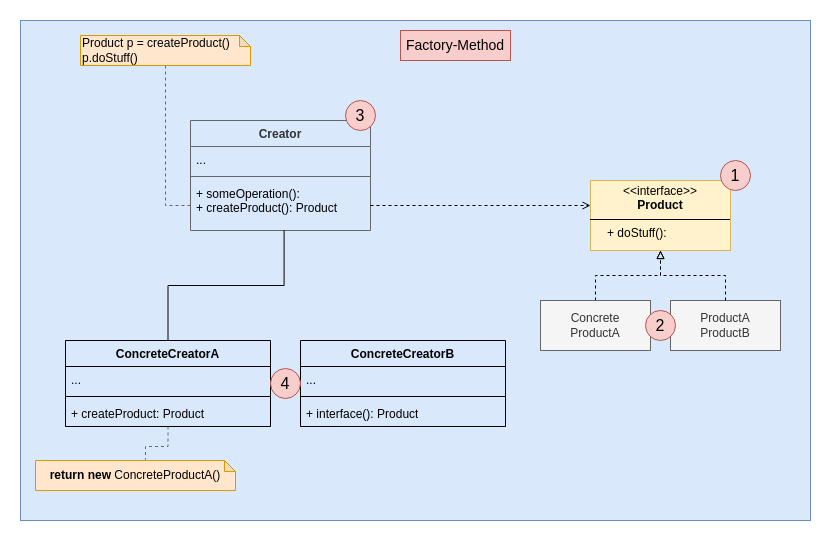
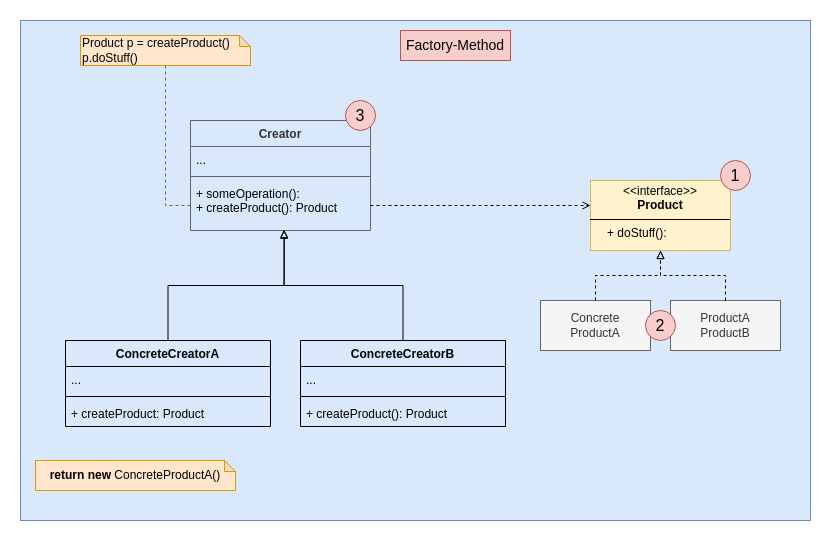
  <mxCell id="0" />
  <mxCell id="1" parent="0" />
  <mxCell id="2" value="" style="rounded=0;whiteSpace=wrap;html=1;fillColor=#dae8fc;strokeColor=#6c8ebf;" parent="1" vertex="1"><mxGeometry x="20" y="20" width="790" height="500" as="geometry" /></mxCell>
  <mxCell id="3" value="Creator" style="swimlane;fontStyle=1;align=center;verticalAlign=top;childLayout=stackLayout;horizontal=1;startSize=26;horizontalStack=0;resizeParent=1;resizeParentMax=0;resizeLast=0;collapsible=1;marginBottom=0;whiteSpace=wrap;html=1;shadow=0;textShadow=0;fillColor=none;fontColor=#333333;strokeColor=#666666;" parent="1" vertex="1"><mxGeometry x="190" y="120" width="180" height="110" as="geometry" /></mxCell>
  <mxCell id="4" value="..." style="text;strokeColor=none;fillColor=none;align=left;verticalAlign=top;spacingLeft=4;spacingRight=4;overflow=hidden;rotatable=0;points=[[0,0.5],[1,0.5]];portConstraint=eastwest;whiteSpace=wrap;html=1;shadow=0;textShadow=0;" parent="3" vertex="1"><mxGeometry y="26" width="180" height="26" as="geometry" /></mxCell>
  <mxCell id="5" value="" style="line;strokeWidth=1;fillColor=none;align=left;verticalAlign=middle;spacingTop=-1;spacingLeft=3;spacingRight=3;rotatable=0;labelPosition=right;points=[];portConstraint=eastwest;strokeColor=inherit;shadow=0;textShadow=0;" parent="3" vertex="1"><mxGeometry y="52" width="180" height="8" as="geometry" /></mxCell>
  <mxCell id="6" style="edgeStyle=orthogonalEdgeStyle;rounded=0;orthogonalLoop=1;jettySize=auto;html=1;dashed=1;endArrow=open;endFill=0;" parent="3" source="7" edge="1"><mxGeometry relative="1" as="geometry"><mxPoint x="400" y="85.0" as="targetPoint" /></mxGeometry></mxCell>
  <mxCell id="7" value="+ someOperation():&lt;div&gt;+ createProduct(): Product&lt;br&gt;&lt;/div&gt;" style="text;strokeColor=none;fillColor=none;align=left;verticalAlign=top;spacingLeft=4;spacingRight=4;overflow=hidden;rotatable=0;points=[[0,0.5],[1,0.5]];portConstraint=eastwest;whiteSpace=wrap;html=1;shadow=0;textShadow=0;" parent="3" vertex="1"><mxGeometry y="60" width="180" height="50" as="geometry" /></mxCell>
  <mxCell id="8" value="ConcreteCreatorA" style="swimlane;fontStyle=1;align=center;verticalAlign=top;childLayout=stackLayout;horizontal=1;startSize=26;horizontalStack=0;resizeParent=1;resizeParentMax=0;resizeLast=0;collapsible=1;marginBottom=0;whiteSpace=wrap;html=1;shadow=0;textShadow=0;fillColor=none;" parent="1" vertex="1"><mxGeometry x="65" y="340" width="205" height="86" as="geometry" /></mxCell>
  <mxCell id="9" value="..." style="text;strokeColor=none;fillColor=none;align=left;verticalAlign=top;spacingLeft=4;spacingRight=4;overflow=hidden;rotatable=0;points=[[0,0.5],[1,0.5]];portConstraint=eastwest;whiteSpace=wrap;html=1;shadow=0;textShadow=0;" parent="8" vertex="1"><mxGeometry y="26" width="205" height="26" as="geometry" /></mxCell>
  <mxCell id="10" value="" style="line;strokeWidth=1;fillColor=none;align=left;verticalAlign=middle;spacingTop=-1;spacingLeft=3;spacingRight=3;rotatable=0;labelPosition=right;points=[];portConstraint=eastwest;strokeColor=inherit;shadow=0;textShadow=0;" parent="8" vertex="1"><mxGeometry y="52" width="205" height="8" as="geometry" /></mxCell>
  <mxCell id="11" value="+ createProduct: Product" style="text;strokeColor=none;fillColor=none;align=left;verticalAlign=top;spacingLeft=4;spacingRight=4;overflow=hidden;rotatable=0;points=[[0,0.5],[1,0.5]];portConstraint=eastwest;whiteSpace=wrap;html=1;shadow=0;textShadow=0;" parent="8" vertex="1"><mxGeometry y="60" width="205" height="26" as="geometry" /></mxCell>
  <mxCell id="12" value="ConcreteCreatorB" style="swimlane;fontStyle=1;align=center;verticalAlign=top;childLayout=stackLayout;horizontal=1;startSize=26;horizontalStack=0;resizeParent=1;resizeParentMax=0;resizeLast=0;collapsible=1;marginBottom=0;whiteSpace=wrap;html=1;shadow=0;textShadow=0;fillColor=none;" parent="1" vertex="1"><mxGeometry x="300" y="340" width="205" height="86" as="geometry" /></mxCell>
  <mxCell id="13" value="..." style="text;strokeColor=none;fillColor=none;align=left;verticalAlign=top;spacingLeft=4;spacingRight=4;overflow=hidden;rotatable=0;points=[[0,0.5],[1,0.5]];portConstraint=eastwest;whiteSpace=wrap;html=1;shadow=0;textShadow=0;" parent="12" vertex="1"><mxGeometry y="26" width="205" height="26" as="geometry" /></mxCell>
  <mxCell id="14" value="" style="line;strokeWidth=1;fillColor=none;align=left;verticalAlign=middle;spacingTop=-1;spacingLeft=3;spacingRight=3;rotatable=0;labelPosition=right;points=[];portConstraint=eastwest;strokeColor=inherit;shadow=0;textShadow=0;" parent="12" vertex="1"><mxGeometry y="52" width="205" height="8" as="geometry" /></mxCell>
- <mxCell id="15" value="+ interface(): Product" style="text;strokeColor=none;fillColor=none;align=left;verticalAlign=top;spacingLeft=4;spacingRight=4;overflow=hidden;rotatable=0;points=[[0,0.5],[1,0.5]];portConstraint=eastwest;whiteSpace=wrap;html=1;shadow=0;textShadow=0;" parent="12" vertex="1"><mxGeometry y="60" width="205" height="26" as="geometry" /></mxCell>
+ <mxCell id="15" value="+ createProduct(): Product" style="text;strokeColor=none;fillColor=none;align=left;verticalAlign=top;spacingLeft=4;spacingRight=4;overflow=hidden;rotatable=0;points=[[0,0.5],[1,0.5]];portConstraint=eastwest;whiteSpace=wrap;html=1;shadow=0;textShadow=0;" parent="12" vertex="1"><mxGeometry y="60" width="205" height="26" as="geometry" /></mxCell>
  <mxCell id="16" value="&lt;p style=&quot;margin:0px;margin-top:4px;text-align:center;&quot;&gt;&amp;lt;&amp;lt;interface&amp;gt;&amp;gt;&lt;br&gt;&lt;b&gt;Product&lt;/b&gt;&lt;/p&gt;&lt;hr size=&quot;1&quot; style=&quot;border-style:solid;&quot;&gt;&lt;div style=&quot;height:2px;&quot;&gt;&lt;/div&gt;" style="verticalAlign=top;align=left;overflow=fill;html=1;whiteSpace=wrap;fillColor=#fff2cc;strokeColor=#d6b656;" parent="1" vertex="1"><mxGeometry x="590" y="180" width="140" height="70" as="geometry" /></mxCell>
  <mxCell id="17" style="edgeStyle=orthogonalEdgeStyle;rounded=0;orthogonalLoop=1;jettySize=auto;html=1;entryX=0.5;entryY=1;entryDx=0;entryDy=0;endArrow=block;endFill=0;dashed=1;" parent="1" source="18" target="16" edge="1"><mxGeometry relative="1" as="geometry"><Array as="points"><mxPoint x="595" y="275" /><mxPoint x="660" y="275" /></Array></mxGeometry></mxCell>
  <mxCell id="18" value="Concrete&lt;br&gt;ProductA" style="html=1;whiteSpace=wrap;fillColor=#f5f5f5;fontColor=#333333;strokeColor=#666666;" parent="1" vertex="1"><mxGeometry x="540" y="300" width="110" height="50" as="geometry" /></mxCell>
  <mxCell id="19" value="ProductA&lt;br&gt;ProductB" style="html=1;whiteSpace=wrap;fillColor=#f5f5f5;fontColor=#333333;strokeColor=#666666;" parent="1" vertex="1"><mxGeometry x="670" y="300" width="110" height="50" as="geometry" /></mxCell>
  <mxCell id="20" value="&lt;b&gt;return new &lt;/b&gt;ConcreteProductA()" style="shape=note;whiteSpace=wrap;html=1;backgroundOutline=1;darkOpacity=0.05;size=11;fillColor=#ffe6cc;strokeColor=#d79b00;" parent="1" vertex="1"><mxGeometry x="35" y="460" width="200" height="30" as="geometry" /></mxCell>
  <mxCell id="21" style="edgeStyle=orthogonalEdgeStyle;rounded=0;orthogonalLoop=1;jettySize=auto;html=1;entryX=0;entryY=0.5;entryDx=0;entryDy=0;endArrow=none;endFill=0;dashed=1;fillColor=#f5f5f5;strokeColor=#666666;" parent="1" source="22" target="7" edge="1"><mxGeometry relative="1" as="geometry" /></mxCell>
  <mxCell id="22" value="Product p = createProduct()&lt;br&gt;p.doStuff()" style="shape=note;whiteSpace=wrap;html=1;backgroundOutline=1;darkOpacity=0.05;size=11;align=left;fillColor=#ffe6cc;strokeColor=#d79b00;" parent="1" vertex="1"><mxGeometry x="80" y="35" width="170" height="30" as="geometry" /></mxCell>
  <mxCell id="23" value="+ doStuff():" style="text;strokeColor=none;fillColor=none;align=left;verticalAlign=top;spacingLeft=4;spacingRight=4;overflow=hidden;rotatable=0;points=[[0,0.5],[1,0.5]];portConstraint=eastwest;whiteSpace=wrap;html=1;" parent="1" vertex="1"><mxGeometry x="601" y="219" width="130" height="30" as="geometry" /></mxCell>
  <mxCell id="24" style="edgeStyle=orthogonalEdgeStyle;rounded=0;orthogonalLoop=1;jettySize=auto;html=1;entryX=0.454;entryY=1.033;entryDx=0;entryDy=0;entryPerimeter=0;endArrow=block;endFill=0;dashed=1;" parent="1" source="19" target="23" edge="1"><mxGeometry relative="1" as="geometry"><Array as="points"><mxPoint x="725" y="275" /><mxPoint x="660" y="275" /></Array></mxGeometry></mxCell>
- <mxCell id="25" style="edgeStyle=orthogonalEdgeStyle;rounded=0;orthogonalLoop=1;jettySize=auto;html=1;entryX=0.55;entryY=-0.026;entryDx=0;entryDy=0;entryPerimeter=0;endArrow=none;endFill=0;dashed=1;fillColor=#f5f5f5;strokeColor=#666666;" parent="1" source="8" target="20" edge="1"><mxGeometry relative="1" as="geometry" /></mxCell>
- <mxCell id="27" style="edgeStyle=orthogonalEdgeStyle;rounded=0;orthogonalLoop=1;jettySize=auto;html=1;entryX=0.52;entryY=0.996;entryDx=0;entryDy=0;entryPerimeter=0;endArrow=none;endFill=0;shadow=0;textShadow=0;" parent="1" source="8" target="7" edge="1"><mxGeometry relative="1" as="geometry" /></mxCell>
+ <mxCell id="26" style="edgeStyle=orthogonalEdgeStyle;rounded=0;orthogonalLoop=1;jettySize=auto;html=1;entryX=0.52;entryY=0.98;entryDx=0;entryDy=0;entryPerimeter=0;endArrow=block;endFill=0;shadow=0;textShadow=0;" parent="1" source="12" target="7" edge="1"><mxGeometry relative="1" as="geometry" /></mxCell>
+ <mxCell id="27" style="edgeStyle=orthogonalEdgeStyle;rounded=0;orthogonalLoop=1;jettySize=auto;html=1;entryX=0.52;entryY=0.996;entryDx=0;entryDy=0;entryPerimeter=0;endArrow=block;endFill=0;shadow=0;textShadow=0;" parent="1" source="8" target="7" edge="1"><mxGeometry relative="1" as="geometry" /></mxCell>
  <mxCell id="28" value="&lt;font style=&quot;font-size: 16px;&quot;&gt;1&lt;/font&gt;" style="ellipse;whiteSpace=wrap;html=1;aspect=fixed;fillColor=#f8cecc;strokeColor=#b85450;" parent="1" vertex="1"><mxGeometry x="720" y="160" width="30" height="30" as="geometry" /></mxCell>
  <mxCell id="29" value="&lt;font style=&quot;font-size: 16px;&quot;&gt;2&lt;/font&gt;" style="ellipse;whiteSpace=wrap;html=1;aspect=fixed;fillColor=#f8cecc;strokeColor=#b85450;" parent="1" vertex="1"><mxGeometry x="645" y="310" width="30" height="30" as="geometry" /></mxCell>
  <mxCell id="30" value="&lt;font style=&quot;font-size: 16px;&quot;&gt;3&lt;/font&gt;" style="ellipse;whiteSpace=wrap;html=1;aspect=fixed;fillColor=#f8cecc;strokeColor=#b85450;shadow=0;textShadow=0;" parent="1" vertex="1"><mxGeometry x="345" y="100" width="30" height="30" as="geometry" /></mxCell>
- <mxCell id="31" value="&lt;font style=&quot;font-size: 16px;&quot;&gt;4&lt;/font&gt;" style="ellipse;whiteSpace=wrap;html=1;aspect=fixed;fillColor=#f8cecc;strokeColor=#b85450;shadow=0;textShadow=0;" parent="1" vertex="1"><mxGeometry x="270" y="368" width="30" height="30" as="geometry" /></mxCell>
  <mxCell id="32" value="Factory-Method" style="text;html=1;align=center;verticalAlign=middle;whiteSpace=wrap;rounded=0;fillColor=#f8cecc;strokeColor=#b85450;fontSize=14;" parent="1" vertex="1"><mxGeometry x="400" y="30" width="110" height="30" as="geometry" /></mxCell>
